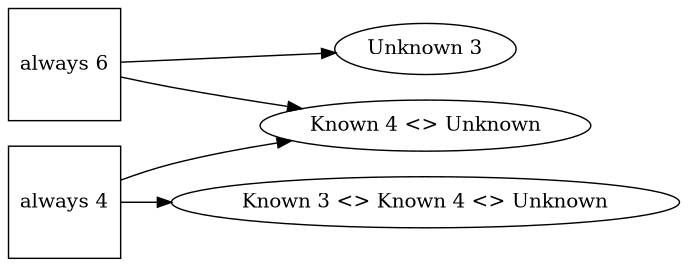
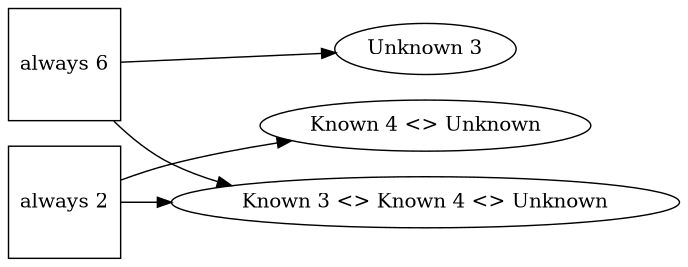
  digraph {
    rankdir=LR
    n1 [label="always 6" shape=square]
    n2 [label="Unknown 3"]
    n3 [label="Known 3 <> Known 4 <> Unknown"]
-   n4 [label="always 4" shape=square]
+   n4 [label="always 2" shape=square]
    n5 [label="Known 4 <> Unknown"]
    n1 -> n2
-   n1 -> n5
+   n1 -> n3
    n4 -> n3
    n4 -> n5
  }
